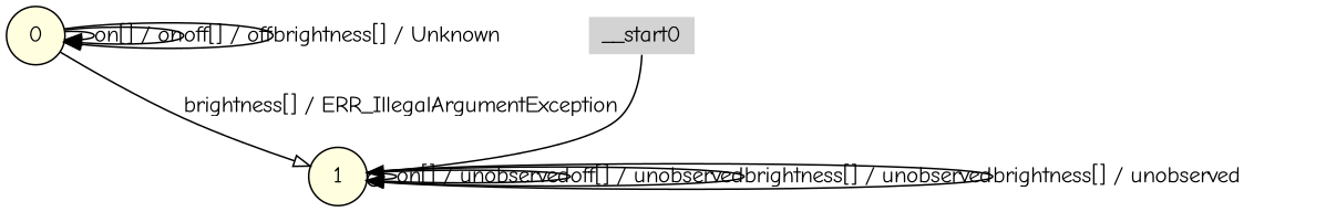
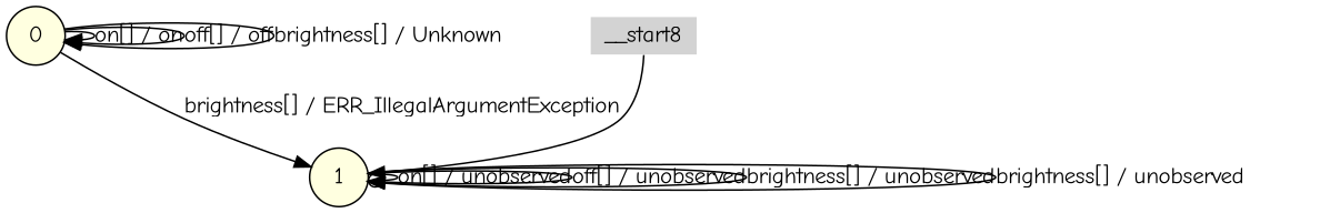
  digraph {
    fontname="Comic Neue"
    node [fillcolor=lightyellow fontname="Comic Neue" shape=circle style=filled]
    edge [arrowhead=normal fontname="Comic Neue"]
    n1 [label=0]
    n2 [label=1]
-   __start0 [fillcolor=lightgrey height=0 shape=none width=0]
+   __start0 [fillcolor=lightgrey height=0 shape=none width=0 label=__start8]
    n1 -> n1 [label="on[] / on"]
    n1 -> n1 [arrowhead=onormal label="off[] / off"]
    n1 -> n1 [label="brightness[] / Unknown"]
-   n1 -> n2 [arrowhead=onormal label="brightness[] / ERR_IllegalArgumentException"]
+   n1 -> n2 [label="brightness[] / ERR_IllegalArgumentException"]
    n2 -> n2 [arrowhead=odot label="on[] / unobserved"]
    n2 -> n2 [arrowhead=onormal label="off[] / unobserved"]
    n2 -> n2 [label="brightness[] / unobserved"]
    n2 -> n2 [arrowhead=onormal label="brightness[] / unobserved"]
    __start0 -> n2
  }
